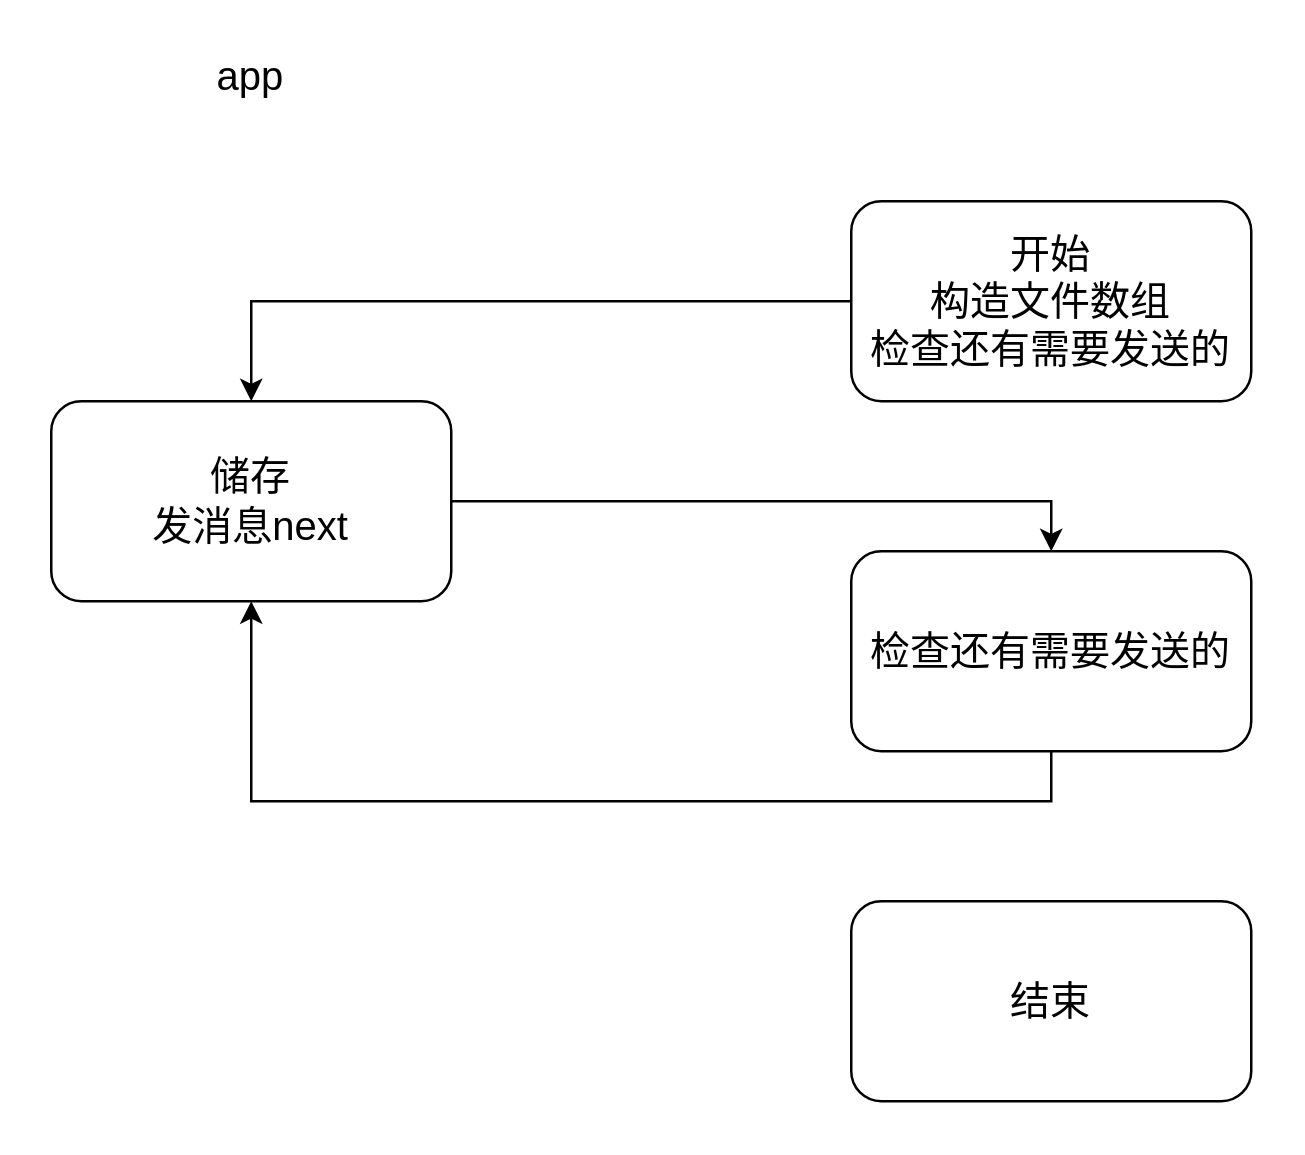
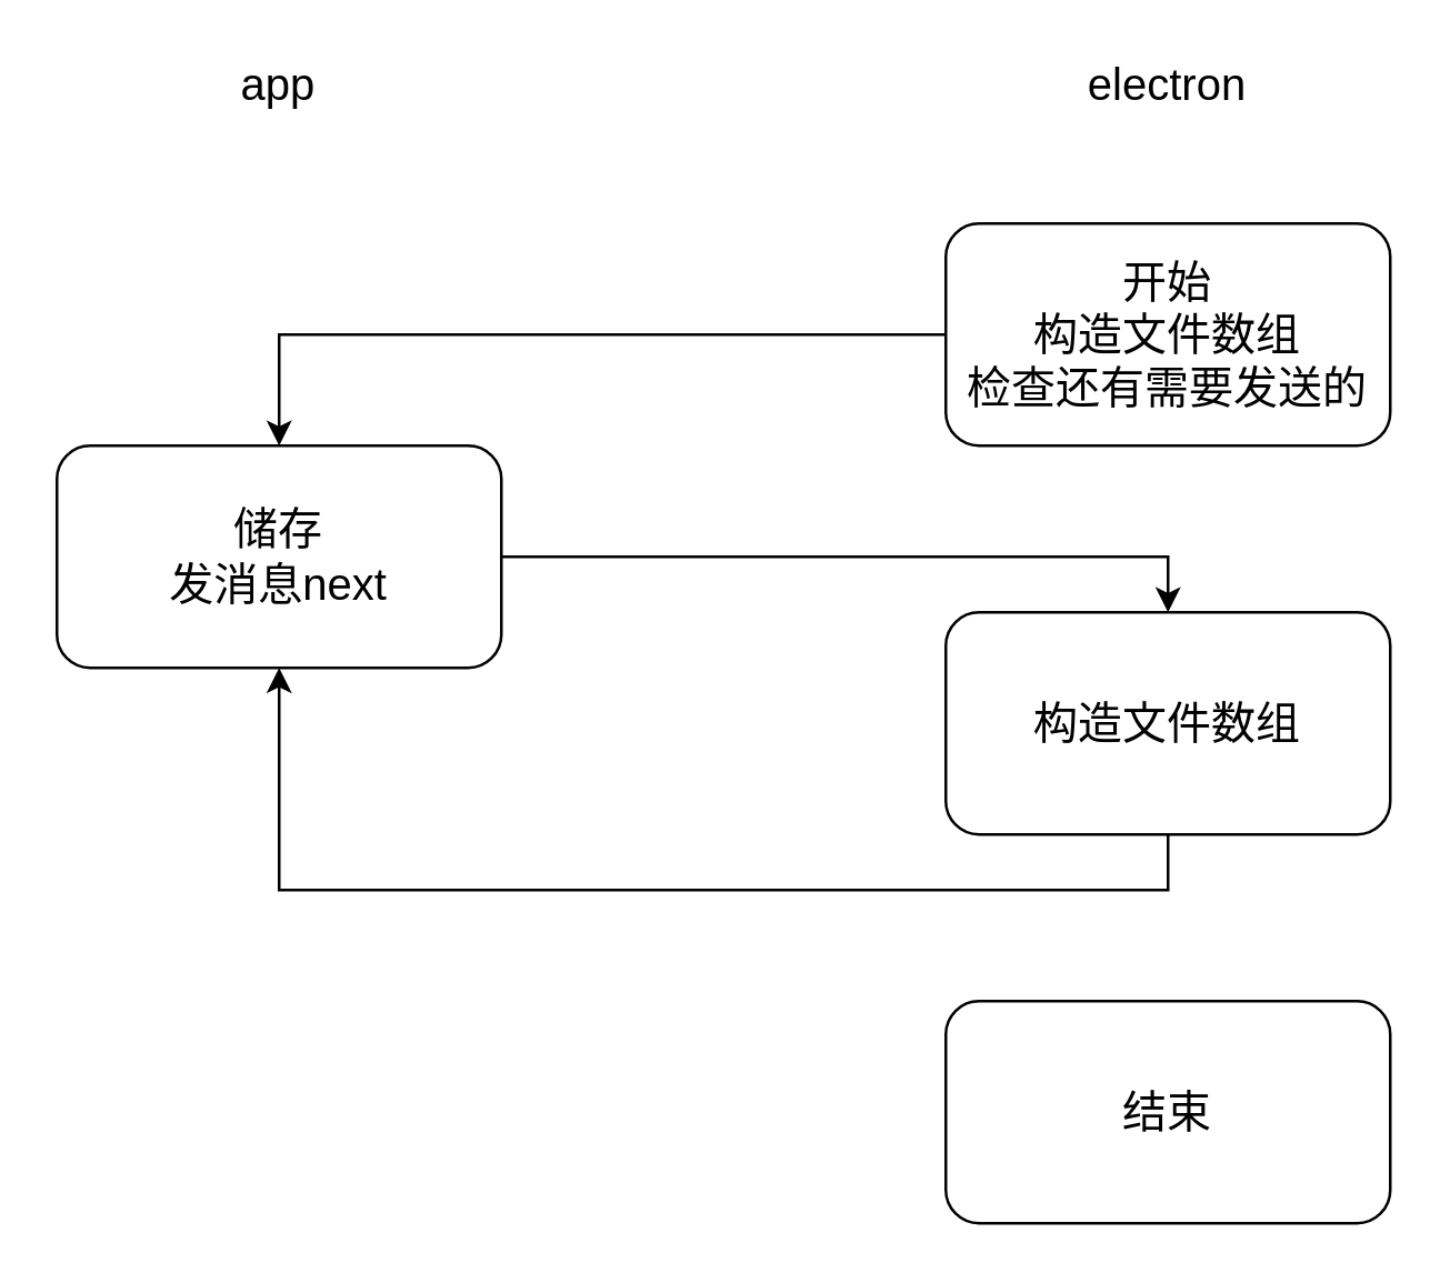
  <mxCell id="0" />
  <mxCell id="1" parent="0" />
  <mxCell id="2" style="edgeStyle=orthogonalEdgeStyle;rounded=0;orthogonalLoop=1;jettySize=auto;html=1;exitX=0;exitY=0.5;exitDx=0;exitDy=0;entryX=0.5;entryY=0;entryDx=0;entryDy=0;fontSize=16;" edge="1" parent="1" source="3" target="7"><mxGeometry relative="1" as="geometry" /></mxCell>
  <mxCell id="3" value="开始&lt;br&gt;构造文件数组&lt;br&gt;检查还有需要发送的" style="rounded=1;whiteSpace=wrap;html=1;fontSize=16;" vertex="1" parent="1"><mxGeometry x="340" y="80" width="160" height="80" as="geometry" /></mxCell>
+ <mxCell id="4" value="electron" style="text;html=1;strokeColor=none;fillColor=none;align=center;verticalAlign=middle;whiteSpace=wrap;rounded=0;fontSize=16;" vertex="1" parent="1"><mxGeometry x="340" y="20" width="160" height="20" as="geometry" /></mxCell>
  <mxCell id="5" value="app" style="text;html=1;strokeColor=none;fillColor=none;align=center;verticalAlign=middle;whiteSpace=wrap;rounded=0;fontSize=16;" vertex="1" parent="1"><mxGeometry x="20" y="20" width="160" height="20" as="geometry" /></mxCell>
  <mxCell id="6" style="edgeStyle=orthogonalEdgeStyle;rounded=0;orthogonalLoop=1;jettySize=auto;html=1;exitX=1;exitY=0.5;exitDx=0;exitDy=0;entryX=0.5;entryY=0;entryDx=0;entryDy=0;fontSize=16;" edge="1" parent="1" source="7" target="9"><mxGeometry relative="1" as="geometry" /></mxCell>
  <mxCell id="7" value="储存&lt;br&gt;发消息next" style="rounded=1;whiteSpace=wrap;html=1;fontSize=16;" vertex="1" parent="1"><mxGeometry x="20" y="160" width="160" height="80" as="geometry" /></mxCell>
  <mxCell id="8" style="edgeStyle=orthogonalEdgeStyle;rounded=0;orthogonalLoop=1;jettySize=auto;html=1;exitX=0.5;exitY=1;exitDx=0;exitDy=0;entryX=0.5;entryY=1;entryDx=0;entryDy=0;fontSize=16;" edge="1" parent="1" source="9" target="7"><mxGeometry relative="1" as="geometry"><mxPoint x="220" y="360" as="targetPoint" /></mxGeometry></mxCell>
- <mxCell id="9" value="检查还有需要发送的" style="rounded=1;whiteSpace=wrap;html=1;fontSize=16;" vertex="1" parent="1"><mxGeometry x="340" y="220" width="160" height="80" as="geometry" /></mxCell>
+ <mxCell id="9" value="构造文件数组" style="rounded=1;whiteSpace=wrap;html=1;fontSize=16;" vertex="1" parent="1"><mxGeometry x="340" y="220" width="160" height="80" as="geometry" /></mxCell>
  <mxCell id="10" value="结束" style="rounded=1;whiteSpace=wrap;html=1;fontSize=16;" vertex="1" parent="1"><mxGeometry x="340" y="360" width="160" height="80" as="geometry" /></mxCell>
